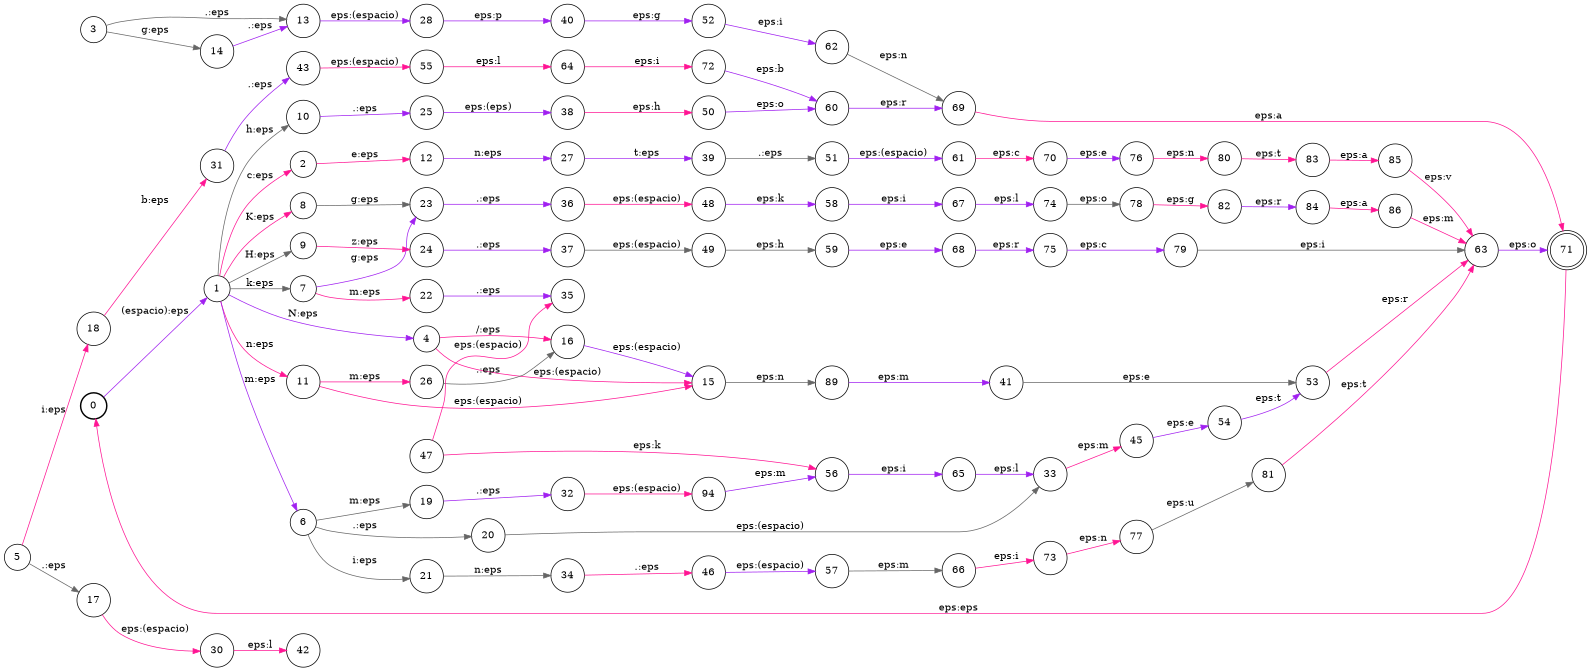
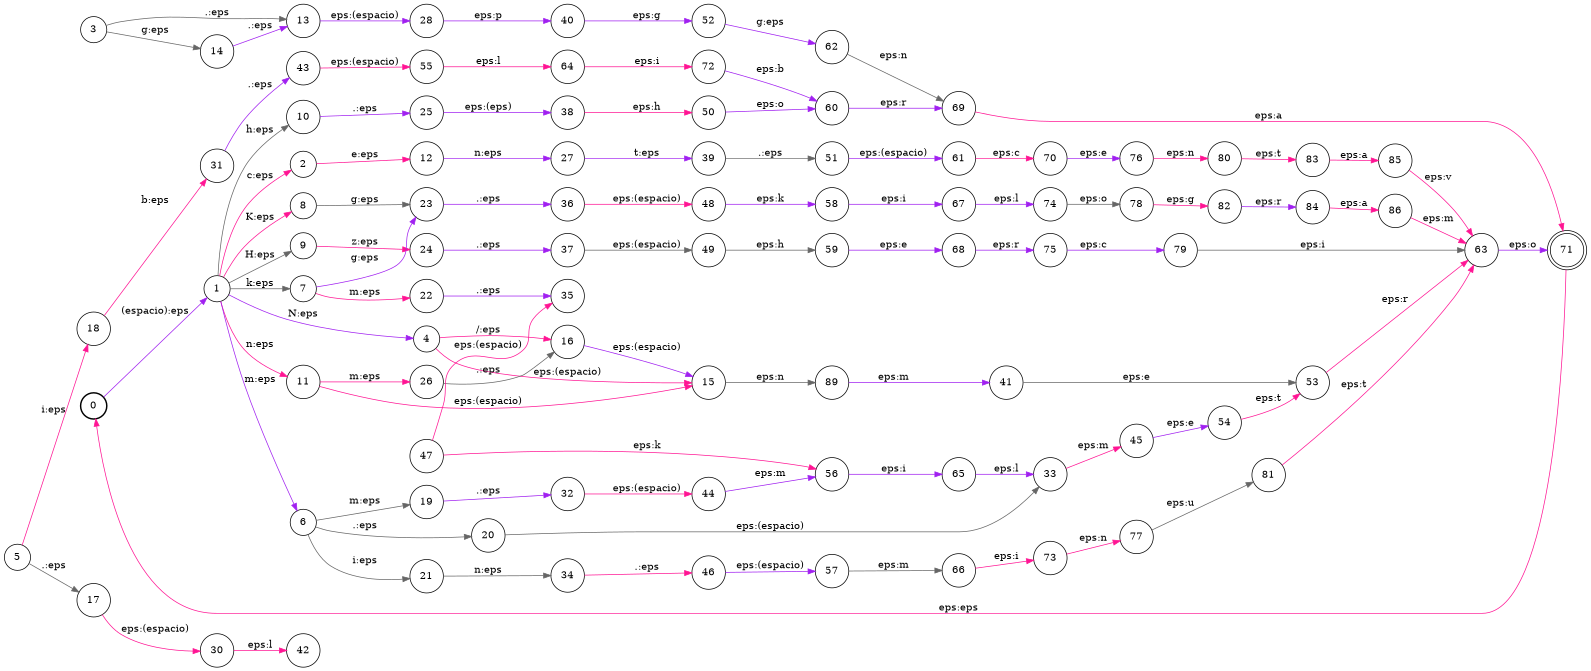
  digraph {
    nodesep=0.25
    rankdir=LR
    ranksep=0.4
    node [fontsize=14 shape=circle style=solid]
    edge [color=purple fontsize=14]
    n1 [label=0 style=bold]
    n2 [label=1]
    n3 [label=11]
    n4 [label=10]
    n5 [label=9]
    n6 [label=8]
    n7 [label=7]
    n8 [label=6]
    n9 [label=4]
    n10 [label=2]
    n11 [label=15]
    n12 [label=26]
    n13 [label=25]
    n14 [label=24]
    n15 [label=23]
    n16 [label=22]
    n17 [label=21]
    n18 [label=20]
    n19 [label=19]
    n20 [label=5]
    n21 [label=18]
    n22 [label=17]
    n23 [label=16]
    n24 [label=3]
    n25 [label=14]
    n26 [label=13]
    n27 [label=12]
    n28 [label=89]
    n29 [label=38]
    n30 [label=37]
    n31 [label=36]
    n32 [label=35]
    n33 [label=34]
    n34 [label=33]
    n35 [label=32]
    n36 [label=31]
    n37 [label=30]
    n38 [label=28]
    n39 [label=27]
    n40 [label=39]
    n41 [label=40]
    n42 [label=41]
    n43 [label=43]
    n44 [label=42]
    n45 [label=46]
    n46 [label=45]
-   n47 [label=94]
+   n47 [label=44]
    n48 [label=48]
    n49 [label=49]
    n50 [label=50]
    n51 [label=51]
    n52 [label=52]
    n53 [label=53]
    n54 [label=55]
    n55 [label=56]
    n56 [label=54]
    n57 [label=57]
    n58 [label=47]
    n59 [label=58]
    n60 [label=59]
    n61 [label=60]
    n62 [label=61]
    n63 [label=62]
    n64 [label=63]
    n65 [label=64]
    n66 [label=65]
    n67 [label=66]
    n68 [label=67]
    n69 [label=68]
    n70 [label=69]
    n71 [label=70]
    n72 [label=71 shape=doublecircle]
    n73 [label=72]
    n74 [label=73]
    n75 [label=74]
    n76 [label=75]
    n77 [label=76]
    n78 [label=77]
    n79 [label=78]
    n80 [label=79]
    n81 [label=80]
    n82 [label=81]
    n83 [label=82]
    n84 [label=83]
    n85 [label=84]
    n86 [label=85]
    n87 [label=86]
    n1 -> n2 [label="(espacio):eps"]
    n2 -> n3 [color=deeppink label="n:eps"]
    n2 -> n4 [color=gray40 label="h:eps"]
    n2 -> n5 [color=gray40 label="H:eps"]
    n2 -> n6 [color=deeppink label="K:eps"]
    n2 -> n7 [color=gray40 label="k:eps"]
    n2 -> n8 [label="m:eps"]
    n2 -> n9 [label="N:eps"]
    n2 -> n10 [color=deeppink label="c:eps"]
    n3 -> n11 [color=deeppink label="eps:(espacio)"]
    n3 -> n12 [color=deeppink label="m:eps"]
    n4 -> n13 [label=".:eps"]
    n5 -> n14 [color=deeppink label="z:eps"]
    n6 -> n15 [color=gray40 label="g:eps"]
    n7 -> n15 [label="g:eps"]
    n7 -> n16 [color=deeppink label="m:eps"]
    n8 -> n17 [color=gray40 label="i:eps"]
    n8 -> n18 [color=gray40 label=".:eps"]
    n8 -> n19 [color=gray40 label="m:eps"]
    n9 -> n11 [color=deeppink label="eps:(espacio)"]
    n9 -> n23 [color=deeppink label="/:eps"]
    n10 -> n27 [color=deeppink label="e:eps"]
    n11 -> n28 [color=gray40 label="eps:n"]
    n12 -> n23 [color=gray40 label=".:eps"]
    n13 -> n29 [label="eps:(eps)"]
    n14 -> n30 [label=".:eps"]
    n15 -> n31 [label=".:eps"]
    n16 -> n32 [label=".:eps"]
    n17 -> n33 [color=gray40 label="n:eps"]
    n18 -> n34 [color=gray40 label="eps:(espacio)"]
    n19 -> n35 [label=".:eps"]
    n20 -> n21 [color=deeppink label="i:eps"]
    n20 -> n22 [color=gray40 label=".:eps"]
    n21 -> n36 [color=deeppink label="b:eps"]
    n22 -> n37 [color=deeppink label="eps:(espacio)"]
    n23 -> n11 [label="eps:(espacio)"]
    n24 -> n25 [color=gray40 label="g:eps"]
    n24 -> n26 [color=gray40 label=".:eps"]
    n25 -> n26 [label=".:eps"]
    n26 -> n38 [label="eps:(espacio)"]
    n27 -> n39 [label="n:eps"]
    n28 -> n42 [label="eps:m"]
    n29 -> n50 [color=deeppink label="eps:h"]
    n30 -> n49 [color=gray40 label="eps:(espacio)"]
    n31 -> n48 [color=deeppink label="eps:(espacio)"]
    n33 -> n45 [color=deeppink label=".:eps"]
    n34 -> n46 [color=deeppink label="eps:m"]
    n35 -> n47 [color=deeppink label="eps:(espacio)"]
    n36 -> n43 [label=".:eps"]
    n37 -> n44 [color=deeppink label="eps:l"]
    n38 -> n41 [label="eps:p"]
    n39 -> n40 [label="t:eps"]
    n40 -> n51 [color=gray40 label=".:eps"]
    n41 -> n52 [label="eps:g"]
    n42 -> n53 [color=gray40 label="eps:e"]
    n43 -> n54 [color=deeppink label="eps:(espacio)"]
    n45 -> n57 [label="eps:(espacio)"]
    n46 -> n56 [label="eps:e"]
    n47 -> n55 [label="eps:m"]
    n48 -> n59 [label="eps:k"]
    n49 -> n60 [color=gray40 label="eps:h"]
    n50 -> n61 [label="eps:o"]
    n51 -> n62 [label="eps:(espacio)"]
-   n52 -> n63 [label="eps:i"]
+   n52 -> n63 [label="g:eps"]
    n53 -> n64 [color=deeppink label="eps:r"]
    n54 -> n65 [color=deeppink label="eps:l"]
    n55 -> n66 [label="eps:i"]
-   n56 -> n53 [label="eps:t"]
+   n56 -> n53 [color=deeppink label="eps:t"]
    n57 -> n67 [color=gray40 label="eps:m"]
    n58 -> n32 [color=deeppink label="eps:(espacio)"]
    n58 -> n55 [color=deeppink label="eps:k"]
    n59 -> n68 [label="eps:i"]
    n60 -> n69 [label="eps:e"]
    n61 -> n70 [label="eps:r"]
    n62 -> n71 [color=deeppink label="eps:c"]
    n63 -> n70 [color=gray40 label="eps:n"]
    n64 -> n72 [label="eps:o"]
    n65 -> n73 [color=deeppink label="eps:i"]
    n66 -> n34 [label="eps:l"]
    n67 -> n74 [color=deeppink label="eps:i"]
    n68 -> n75 [label="eps:l"]
    n69 -> n76 [label="eps:r"]
    n70 -> n72 [color=deeppink label="eps:a"]
    n71 -> n77 [label="eps:e"]
    n72 -> n1 [color=deeppink label="eps:eps"]
    n73 -> n61 [label="eps:b"]
    n74 -> n78 [color=deeppink label="eps:n"]
    n75 -> n79 [color=gray40 label="eps:o"]
    n76 -> n80 [label="eps:c"]
    n77 -> n81 [color=deeppink label="eps:n"]
    n78 -> n82 [color=gray40 label="eps:u"]
    n79 -> n83 [color=deeppink label="eps:g"]
    n80 -> n64 [color=gray40 label="eps:i"]
    n81 -> n84 [color=deeppink label="eps:t"]
    n82 -> n64 [color=deeppink label="eps:t"]
    n83 -> n85 [label="eps:r"]
    n84 -> n86 [color=deeppink label="eps:a"]
    n85 -> n87 [color=deeppink label="eps:a"]
    n86 -> n64 [color=deeppink label="eps:v"]
    n87 -> n64 [color=deeppink label="eps:m"]
  }
